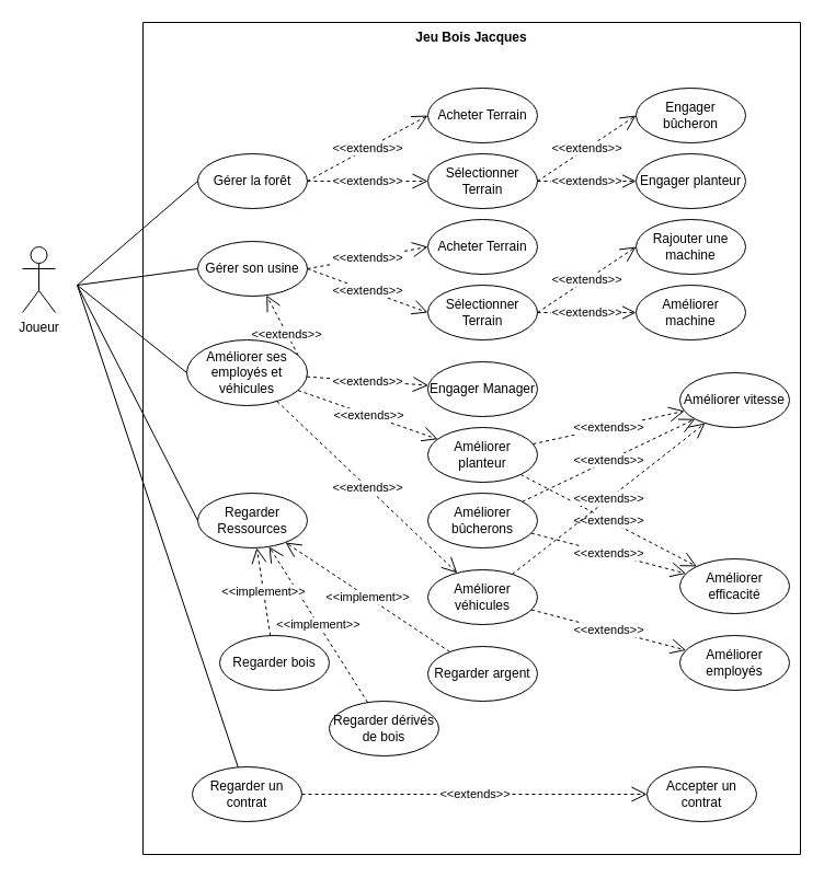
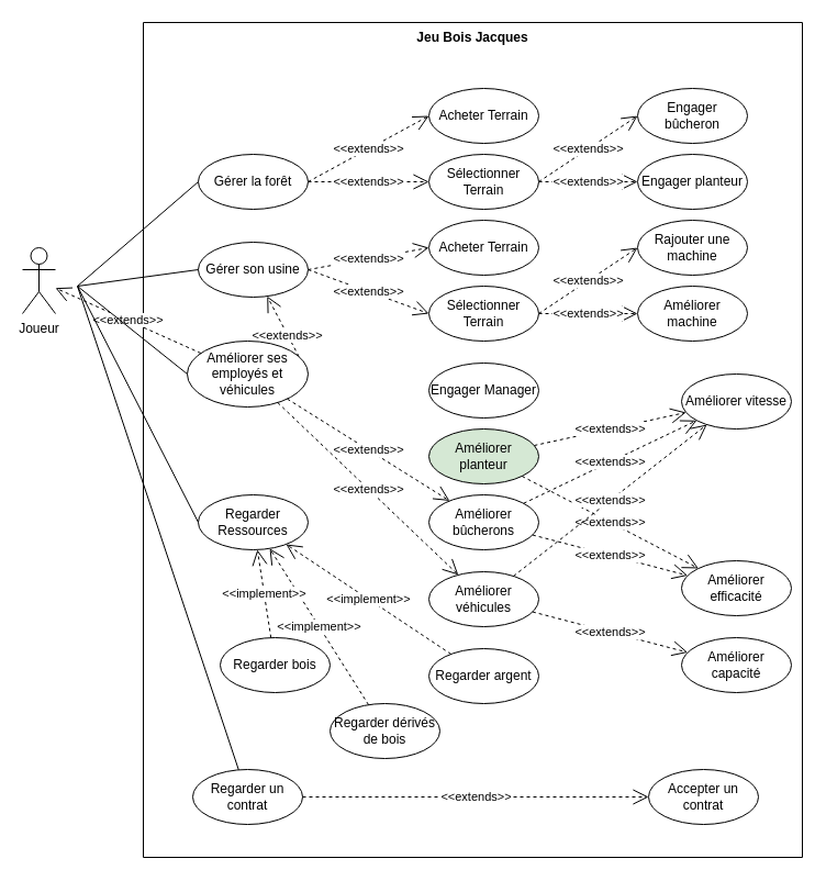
  <mxCell id="0" />
  <mxCell id="1" parent="0" />
  <mxCell id="2" value="Joueur" style="shape=umlActor;verticalLabelPosition=bottom;verticalAlign=top;html=1;outlineConnect=0;" parent="1" vertex="1"><mxGeometry x="20" y="225" width="30" height="60" as="geometry" /></mxCell>
  <mxCell id="3" value="Jeu Bois Jacques" style="swimlane;startSize=0;verticalAlign=top;" parent="1" vertex="1"><mxGeometry x="130" y="20" width="600" height="760" as="geometry" /></mxCell>
  <mxCell id="4" value="&amp;lt;&amp;lt;extends&amp;gt;&amp;gt;" style="edgeStyle=none;html=1;entryX=0;entryY=0.5;entryDx=0;entryDy=0;endArrow=open;endFill=0;endSize=12;strokeWidth=1;exitX=1;exitY=0.5;exitDx=0;exitDy=0;dashed=1;" parent="3" source="6" target="12" edge="1"><mxGeometry relative="1" as="geometry" /></mxCell>
  <mxCell id="5" value="&amp;lt;&amp;lt;extends&amp;gt;&amp;gt;" style="edgeStyle=none;html=1;entryX=0;entryY=0.5;entryDx=0;entryDy=0;dashed=1;endArrow=open;endFill=0;endSize=12;strokeWidth=1;exitX=1;exitY=0.5;exitDx=0;exitDy=0;" parent="3" source="6" target="16" edge="1"><mxGeometry relative="1" as="geometry" /></mxCell>
  <mxCell id="6" value="Gérer la forêt" style="ellipse;whiteSpace=wrap;html=1;" parent="3" vertex="1"><mxGeometry x="50" y="120" width="100" height="50" as="geometry" /></mxCell>
  <mxCell id="7" value="&amp;lt;&amp;lt;extends&amp;gt;&amp;gt;" style="edgeStyle=none;html=1;entryX=0;entryY=0.5;entryDx=0;entryDy=0;dashed=1;endArrow=open;endFill=0;endSize=12;strokeWidth=1;exitX=1;exitY=0.5;exitDx=0;exitDy=0;" parent="3" source="9" target="17" edge="1"><mxGeometry relative="1" as="geometry" /></mxCell>
  <mxCell id="8" value="&amp;lt;&amp;lt;extends&amp;gt;&amp;gt;" style="edgeStyle=none;html=1;entryX=0;entryY=0.5;entryDx=0;entryDy=0;dashed=1;endArrow=open;endFill=0;endSize=12;strokeWidth=1;exitX=1;exitY=0.5;exitDx=0;exitDy=0;" parent="3" source="9" target="22" edge="1"><mxGeometry relative="1" as="geometry" /></mxCell>
  <mxCell id="9" value="Gérer son usine" style="ellipse;whiteSpace=wrap;html=1;" parent="3" vertex="1"><mxGeometry x="50" y="200" width="100" height="50" as="geometry" /></mxCell>
  <mxCell id="10" value="&amp;lt;&amp;lt;extends&amp;gt;&amp;gt;" style="edgeStyle=none;html=1;dashed=1;endArrow=open;endFill=0;endSize=12;strokeWidth=1;exitX=1;exitY=0.5;exitDx=0;exitDy=0;" parent="3" source="11" target="9" edge="1"><mxGeometry relative="1" as="geometry" /></mxCell>
  <mxCell id="11" value="Améliorer ses employés et véhicules" style="ellipse;whiteSpace=wrap;html=1;" parent="3" vertex="1"><mxGeometry x="40" y="290" width="110" height="60" as="geometry" /></mxCell>
  <mxCell id="12" value="Acheter Terrain" style="ellipse;whiteSpace=wrap;html=1;" parent="3" vertex="1"><mxGeometry x="260" y="60" width="100" height="50" as="geometry" /></mxCell>
  <mxCell id="13" value="Regarder Ressources" style="ellipse;whiteSpace=wrap;html=1;" parent="3" vertex="1"><mxGeometry x="50" y="430" width="100" height="50" as="geometry" /></mxCell>
  <mxCell id="14" value="&amp;lt;&amp;lt;extends&amp;gt;&amp;gt;" style="edgeStyle=none;html=1;entryX=0;entryY=0.5;entryDx=0;entryDy=0;dashed=1;endArrow=open;endFill=0;endSize=12;strokeWidth=1;exitX=1;exitY=0.5;exitDx=0;exitDy=0;" parent="3" source="16" target="23" edge="1"><mxGeometry relative="1" as="geometry" /></mxCell>
  <mxCell id="15" value="&amp;lt;&amp;lt;extends&amp;gt;&amp;gt;" style="edgeStyle=none;html=1;entryX=0;entryY=0.5;entryDx=0;entryDy=0;dashed=1;endArrow=open;endFill=0;endSize=12;strokeWidth=1;exitX=1;exitY=0.5;exitDx=0;exitDy=0;" parent="3" source="16" target="24" edge="1"><mxGeometry relative="1" as="geometry" /></mxCell>
  <mxCell id="16" value="Sélectionner Terrain" style="ellipse;whiteSpace=wrap;html=1;" parent="3" vertex="1"><mxGeometry x="260" y="120" width="100" height="50" as="geometry" /></mxCell>
  <mxCell id="17" value="Acheter Terrain" style="ellipse;whiteSpace=wrap;html=1;" parent="3" vertex="1"><mxGeometry x="260" y="180" width="100" height="50" as="geometry" /></mxCell>
  <mxCell id="18" value="Rajouter une machine" style="ellipse;whiteSpace=wrap;html=1;" parent="3" vertex="1"><mxGeometry x="450" y="180" width="100" height="50" as="geometry" /></mxCell>
  <mxCell id="19" value="Améliorer machine" style="ellipse;whiteSpace=wrap;html=1;" parent="3" vertex="1"><mxGeometry x="450" y="240" width="100" height="50" as="geometry" /></mxCell>
  <mxCell id="20" value="&amp;lt;&amp;lt;extends&amp;gt;&amp;gt;" style="edgeStyle=none;html=1;entryX=0;entryY=0.5;entryDx=0;entryDy=0;dashed=1;endArrow=open;endFill=0;endSize=12;strokeWidth=1;exitX=1;exitY=0.5;exitDx=0;exitDy=0;" parent="3" source="22" target="18" edge="1"><mxGeometry relative="1" as="geometry" /></mxCell>
  <mxCell id="21" value="&amp;lt;&amp;lt;extends&amp;gt;&amp;gt;" style="edgeStyle=none;html=1;entryX=0;entryY=0.5;entryDx=0;entryDy=0;dashed=1;endArrow=open;endFill=0;endSize=12;strokeWidth=1;exitX=1;exitY=0.5;exitDx=0;exitDy=0;" parent="3" source="22" target="19" edge="1"><mxGeometry relative="1" as="geometry" /></mxCell>
  <mxCell id="22" value="Sélectionner Terrain" style="ellipse;whiteSpace=wrap;html=1;" parent="3" vertex="1"><mxGeometry x="260" y="240" width="100" height="50" as="geometry" /></mxCell>
  <mxCell id="23" value="Engager bûcheron" style="ellipse;whiteSpace=wrap;html=1;" parent="3" vertex="1"><mxGeometry x="450" y="60" width="100" height="50" as="geometry" /></mxCell>
  <mxCell id="24" value="Engager planteur" style="ellipse;whiteSpace=wrap;html=1;" parent="3" vertex="1"><mxGeometry x="450" y="120" width="100" height="50" as="geometry" /></mxCell>
  <mxCell id="25" value="Engager Manager" style="ellipse;whiteSpace=wrap;html=1;" parent="3" vertex="1"><mxGeometry x="260" y="310" width="100" height="50" as="geometry" /></mxCell>
- <mxCell id="26" value="&amp;lt;&amp;lt;extends&amp;gt;&amp;gt;" style="edgeStyle=none;html=1;dashed=1;endArrow=open;endFill=0;endSize=12;strokeWidth=1;" parent="3" source="11" target="27" edge="1"><mxGeometry relative="1" as="geometry"><mxPoint x="160" y="335" as="sourcePoint" /><mxPoint x="270" y="345" as="targetPoint" /></mxGeometry></mxCell>
- <mxCell id="27" value="Améliorer planteur" style="ellipse;whiteSpace=wrap;html=1;" parent="3" vertex="1"><mxGeometry x="260" y="370" width="100" height="50" as="geometry" /></mxCell>
+ <mxCell id="26" value="&amp;lt;&amp;lt;extends&amp;gt;&amp;gt;" style="edgeStyle=none;html=1;dashed=1;endArrow=open;endFill=0;endSize=12;strokeWidth=1;" parent="3" source="11" target="2" edge="1"><mxGeometry relative="1" as="geometry"><mxPoint x="160" y="335" as="sourcePoint" /><mxPoint x="270" y="345" as="targetPoint" /></mxGeometry></mxCell>
+ <mxCell id="27" value="Améliorer planteur" style="ellipse;whiteSpace=wrap;html=1;fillColor=#d5e8d4;" parent="3" vertex="1"><mxGeometry x="260" y="370" width="100" height="50" as="geometry" /></mxCell>
  <mxCell id="28" value="Améliorer bûcherons" style="ellipse;whiteSpace=wrap;html=1;" parent="3" vertex="1"><mxGeometry x="260" y="430" width="100" height="50" as="geometry" /></mxCell>
- <mxCell id="29" value="&amp;lt;&amp;lt;extends&amp;gt;&amp;gt;" style="edgeStyle=none;html=1;dashed=1;endArrow=open;endFill=0;endSize=12;strokeWidth=1;" parent="3" source="11" target="25" edge="1"><mxGeometry relative="1" as="geometry"><mxPoint x="151.655" y="348.828" as="sourcePoint" /><mxPoint x="278.355" y="391.164" as="targetPoint" /></mxGeometry></mxCell>
+ <mxCell id="29" value="&amp;lt;&amp;lt;extends&amp;gt;&amp;gt;" style="edgeStyle=none;html=1;dashed=1;endArrow=open;endFill=0;endSize=12;strokeWidth=1;" parent="3" source="11" target="28" edge="1"><mxGeometry relative="1" as="geometry"><mxPoint x="151.655" y="348.828" as="sourcePoint" /><mxPoint x="278.355" y="391.164" as="targetPoint" /></mxGeometry></mxCell>
  <mxCell id="30" value="Améliorer véhicules" style="ellipse;whiteSpace=wrap;html=1;" parent="3" vertex="1"><mxGeometry x="260" y="500" width="100" height="50" as="geometry" /></mxCell>
  <mxCell id="31" value="&amp;lt;&amp;lt;extends&amp;gt;&amp;gt;" style="edgeStyle=none;html=1;dashed=1;endArrow=open;endFill=0;endSize=12;strokeWidth=1;" parent="3" source="11" target="30" edge="1"><mxGeometry relative="1" as="geometry"><mxPoint x="141.383" y="354.462" as="sourcePoint" /><mxPoint x="288.564" y="445.559" as="targetPoint" /></mxGeometry></mxCell>
  <mxCell id="32" value="Améliorer vitesse" style="ellipse;whiteSpace=wrap;html=1;" parent="3" vertex="1"><mxGeometry x="490" y="320" width="100" height="50" as="geometry" /></mxCell>
  <mxCell id="33" value="Améliorer efficacité" style="ellipse;whiteSpace=wrap;html=1;" parent="3" vertex="1"><mxGeometry x="490" y="490" width="100" height="50" as="geometry" /></mxCell>
  <mxCell id="34" value="&amp;lt;&amp;lt;extends&amp;gt;&amp;gt;" style="edgeStyle=none;html=1;dashed=1;endArrow=open;endFill=0;endSize=12;strokeWidth=1;" parent="3" source="27" target="32" edge="1"><mxGeometry relative="1" as="geometry"><mxPoint x="151.655" y="348.828" as="sourcePoint" /><mxPoint x="278.355" y="391.164" as="targetPoint" /></mxGeometry></mxCell>
  <mxCell id="35" value="&amp;lt;&amp;lt;extends&amp;gt;&amp;gt;" style="edgeStyle=none;html=1;dashed=1;endArrow=open;endFill=0;endSize=12;strokeWidth=1;" parent="3" source="28" target="32" edge="1"><mxGeometry relative="1" as="geometry"><mxPoint x="366.206" y="354.552" as="sourcePoint" /><mxPoint x="463.931" y="375.284" as="targetPoint" /></mxGeometry></mxCell>
  <mxCell id="36" value="&amp;lt;&amp;lt;extends&amp;gt;&amp;gt;" style="edgeStyle=none;html=1;dashed=1;endArrow=open;endFill=0;endSize=12;strokeWidth=1;" parent="3" source="27" target="33" edge="1"><mxGeometry relative="1" as="geometry"><mxPoint x="376.206" y="364.552" as="sourcePoint" /><mxPoint x="473.931" y="385.284" as="targetPoint" /></mxGeometry></mxCell>
  <mxCell id="37" value="&amp;lt;&amp;lt;extends&amp;gt;&amp;gt;" style="edgeStyle=none;html=1;dashed=1;endArrow=open;endFill=0;endSize=12;strokeWidth=1;" parent="3" source="28" target="33" edge="1"><mxGeometry relative="1" as="geometry"><mxPoint x="386.206" y="374.552" as="sourcePoint" /><mxPoint x="483.931" y="395.284" as="targetPoint" /></mxGeometry></mxCell>
  <mxCell id="38" value="&amp;lt;&amp;lt;extends&amp;gt;&amp;gt;" style="edgeStyle=none;html=1;dashed=1;endArrow=open;endFill=0;endSize=12;strokeWidth=1;" parent="3" source="30" target="32" edge="1"><mxGeometry relative="1" as="geometry"><mxPoint x="369.801" y="467.227" as="sourcePoint" /><mxPoint x="490.192" y="472.814" as="targetPoint" /></mxGeometry></mxCell>
- <mxCell id="39" value="Améliorer employés" style="ellipse;whiteSpace=wrap;html=1;" parent="3" vertex="1"><mxGeometry x="490" y="560" width="100" height="50" as="geometry" /></mxCell>
+ <mxCell id="39" value="Améliorer capacité" style="ellipse;whiteSpace=wrap;html=1;" parent="3" vertex="1"><mxGeometry x="490" y="560" width="100" height="50" as="geometry" /></mxCell>
  <mxCell id="40" value="&amp;lt;&amp;lt;extends&amp;gt;&amp;gt;" style="edgeStyle=none;html=1;dashed=1;endArrow=open;endFill=0;endSize=12;strokeWidth=1;" parent="3" source="30" target="39" edge="1"><mxGeometry relative="1" as="geometry"><mxPoint x="364.349" y="476.545" as="sourcePoint" /><mxPoint x="505.671" y="513.436" as="targetPoint" /></mxGeometry></mxCell>
  <mxCell id="41" value="Regarder un contrat" style="ellipse;whiteSpace=wrap;html=1;" parent="3" vertex="1"><mxGeometry x="45" y="680" width="100" height="50" as="geometry" /></mxCell>
  <mxCell id="42" value="Accepter un contrat" style="ellipse;whiteSpace=wrap;html=1;" parent="3" vertex="1"><mxGeometry x="460" y="680" width="100" height="50" as="geometry" /></mxCell>
  <mxCell id="43" value="&amp;lt;&amp;lt;extends&amp;gt;&amp;gt;" style="edgeStyle=none;html=1;dashed=1;endArrow=open;endFill=0;endSize=12;strokeWidth=1;" parent="3" source="41" target="42" edge="1"><mxGeometry relative="1" as="geometry"><mxPoint x="109.997" y="566.52" as="sourcePoint" /><mxPoint x="251.253" y="603.474" as="targetPoint" /></mxGeometry></mxCell>
  <mxCell id="44" value="Regarder bois" style="ellipse;whiteSpace=wrap;html=1;" parent="3" vertex="1"><mxGeometry x="70" y="560" width="100" height="50" as="geometry" /></mxCell>
  <mxCell id="45" value="Regarder argent" style="ellipse;whiteSpace=wrap;html=1;" parent="3" vertex="1"><mxGeometry x="260" y="570" width="100" height="50" as="geometry" /></mxCell>
  <mxCell id="46" value="Regarder dérivés de bois" style="ellipse;whiteSpace=wrap;html=1;" parent="3" vertex="1"><mxGeometry x="170" y="620" width="100" height="50" as="geometry" /></mxCell>
  <mxCell id="47" value="&amp;lt;&amp;lt;implement&amp;gt;&amp;gt;" style="edgeStyle=none;html=1;dashed=1;endArrow=open;endFill=0;endSize=12;strokeWidth=1;" parent="3" source="46" target="13" edge="1"><mxGeometry relative="1" as="geometry"><mxPoint x="109.997" y="543.05" as="sourcePoint" /><mxPoint x="251.253" y="580.004" as="targetPoint" /></mxGeometry></mxCell>
  <mxCell id="48" value="&amp;lt;&amp;lt;implement&amp;gt;&amp;gt;" style="edgeStyle=none;html=1;dashed=1;endArrow=open;endFill=0;endSize=12;strokeWidth=1;" parent="3" source="45" target="13" edge="1"><mxGeometry relative="1" as="geometry"><mxPoint x="216.101" y="630.985" as="sourcePoint" /><mxPoint x="133.888" y="489.016" as="targetPoint" /></mxGeometry></mxCell>
  <mxCell id="49" value="&amp;lt;&amp;lt;implement&amp;gt;&amp;gt;" style="edgeStyle=none;html=1;dashed=1;endArrow=open;endFill=0;endSize=12;strokeWidth=1;" parent="3" source="44" target="13" edge="1"><mxGeometry relative="1" as="geometry"><mxPoint x="226.101" y="640.985" as="sourcePoint" /><mxPoint x="143.888" y="499.016" as="targetPoint" /></mxGeometry></mxCell>
  <mxCell id="50" value="" style="endArrow=none;html=1;entryX=0;entryY=0.5;entryDx=0;entryDy=0;strokeWidth=1;endSize=12;endFill=0;" parent="1" target="9" edge="1"><mxGeometry width="50" height="50" relative="1" as="geometry"><mxPoint x="70" y="260" as="sourcePoint" /><mxPoint x="180" y="270" as="targetPoint" /></mxGeometry></mxCell>
  <mxCell id="51" value="" style="endArrow=none;html=1;entryX=0;entryY=0.5;entryDx=0;entryDy=0;strokeWidth=1;endSize=12;endFill=0;" parent="1" target="6" edge="1"><mxGeometry width="50" height="50" relative="1" as="geometry"><mxPoint x="70" y="260" as="sourcePoint" /><mxPoint x="120" y="200" as="targetPoint" /></mxGeometry></mxCell>
  <mxCell id="52" value="" style="endArrow=none;html=1;entryX=0;entryY=0.5;entryDx=0;entryDy=0;strokeWidth=1;endSize=12;endFill=0;" parent="1" target="11" edge="1"><mxGeometry width="50" height="50" relative="1" as="geometry"><mxPoint x="70" y="260" as="sourcePoint" /><mxPoint x="140" y="380" as="targetPoint" /></mxGeometry></mxCell>
  <mxCell id="53" style="edgeStyle=none;html=1;endArrow=none;endFill=0;endSize=12;strokeWidth=1;exitX=0;exitY=0.5;exitDx=0;exitDy=0;" parent="1" source="13" edge="1"><mxGeometry relative="1" as="geometry"><mxPoint x="70" y="260" as="targetPoint" /></mxGeometry></mxCell>
  <mxCell id="54" style="edgeStyle=none;html=1;endArrow=none;endFill=0;endSize=12;strokeWidth=1;" parent="1" source="41" edge="1"><mxGeometry relative="1" as="geometry"><mxPoint x="70" y="260" as="targetPoint" /><mxPoint x="190" y="545" as="sourcePoint" /></mxGeometry></mxCell>
